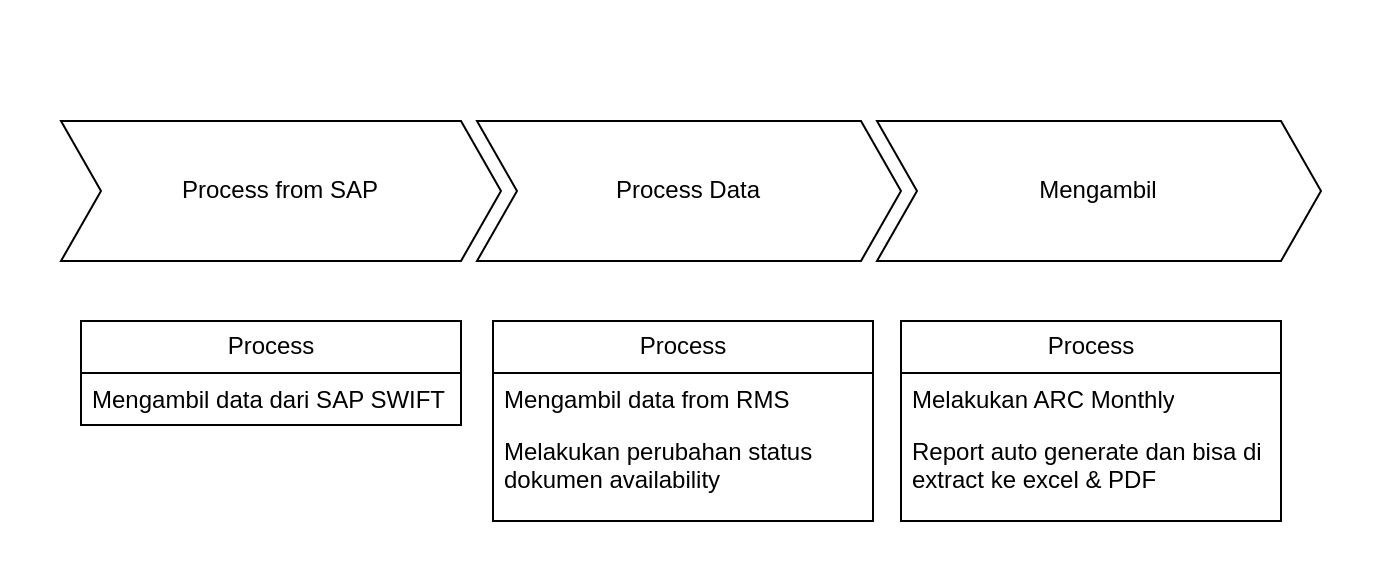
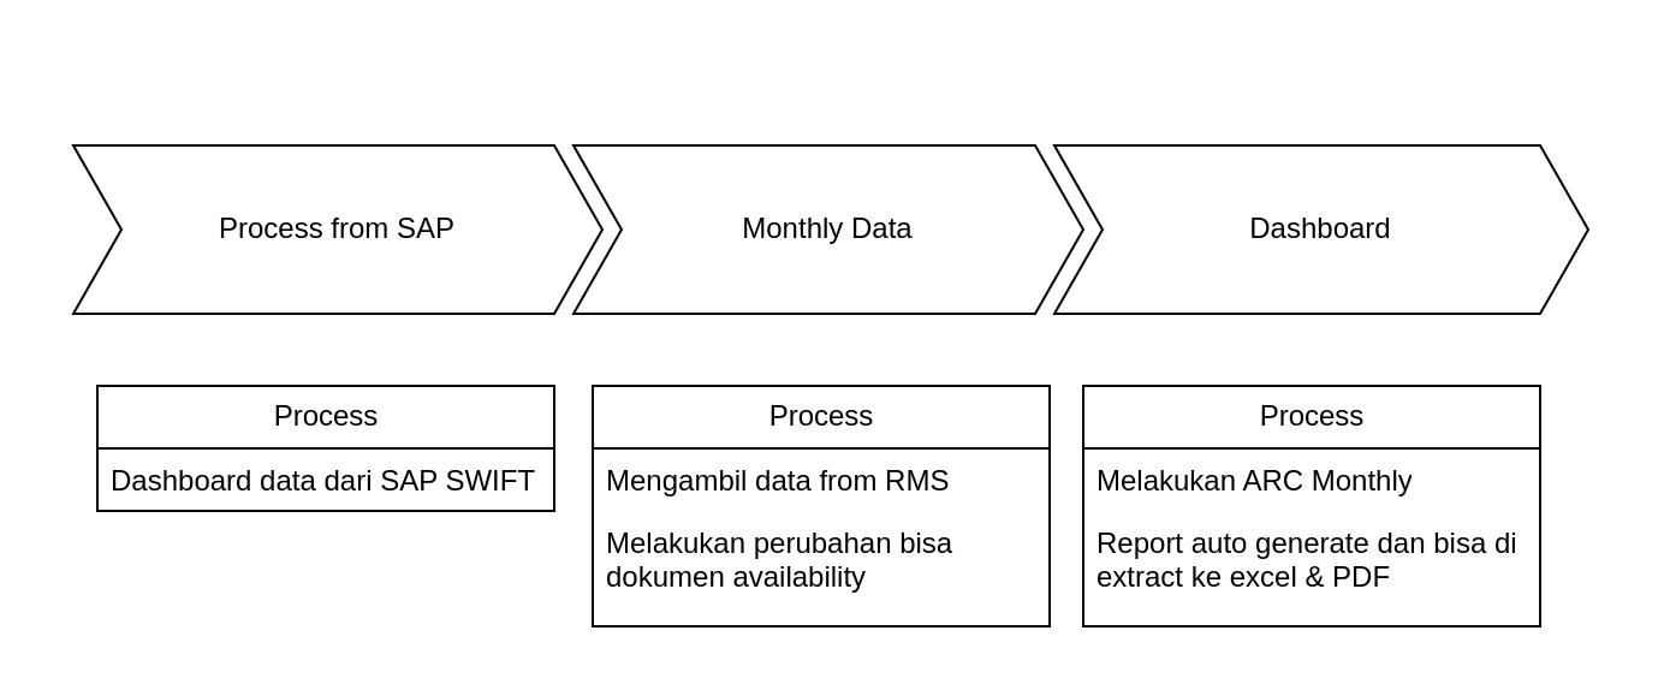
  <mxCell id="0" />
  <mxCell id="1" parent="0" />
  <mxCell id="2" value="Process" style="swimlane;fontStyle=0;childLayout=stackLayout;horizontal=1;startSize=26;fillColor=none;horizontalStack=0;resizeParent=1;resizeParentMax=0;resizeLast=0;collapsible=1;marginBottom=0;html=1;strokeColor=default;fontFamily=Helvetica;fontSize=12;fontColor=default;" vertex="1" parent="1"><mxGeometry x="40" y="160" width="190" height="52" as="geometry" /></mxCell>
- <mxCell id="3" value="Mengambil data dari SAP SWIFT" style="text;strokeColor=none;fillColor=none;align=left;verticalAlign=top;spacingLeft=4;spacingRight=4;overflow=hidden;rotatable=0;points=[[0,0.5],[1,0.5]];portConstraint=eastwest;whiteSpace=wrap;html=1;fontFamily=Helvetica;fontSize=12;fontColor=default;startSize=30;" vertex="1" parent="2"><mxGeometry y="26" width="190" height="26" as="geometry" /></mxCell>
+ <mxCell id="3" value="Dashboard data dari SAP SWIFT" style="text;strokeColor=none;fillColor=none;align=left;verticalAlign=top;spacingLeft=4;spacingRight=4;overflow=hidden;rotatable=0;points=[[0,0.5],[1,0.5]];portConstraint=eastwest;whiteSpace=wrap;html=1;fontFamily=Helvetica;fontSize=12;fontColor=default;startSize=30;" vertex="1" parent="2"><mxGeometry y="26" width="190" height="26" as="geometry" /></mxCell>
  <mxCell id="4" value="" style="swimlane;childLayout=stackLayout;horizontal=1;fillColor=none;horizontalStack=1;resizeParent=1;resizeParentMax=0;resizeLast=0;collapsible=0;strokeColor=none;stackBorder=10;stackSpacing=-12;resizable=1;align=center;points=[];whiteSpace=wrap;html=1;fontFamily=Helvetica;fontSize=12;fontColor=default;startSize=30;" vertex="1" parent="1"><mxGeometry x="20" y="20" width="650" height="120" as="geometry" /></mxCell>
  <mxCell id="5" value="Process from SAP" style="shape=step;perimeter=stepPerimeter;fixedSize=1;points=[];whiteSpace=wrap;html=1;strokeColor=default;fontFamily=Helvetica;fontSize=12;fontColor=default;startSize=30;fillColor=default;" vertex="1" parent="4"><mxGeometry x="10" y="40" width="220" height="70" as="geometry" /></mxCell>
- <mxCell id="6" value="Process Data" style="shape=step;perimeter=stepPerimeter;fixedSize=1;points=[];whiteSpace=wrap;html=1;strokeColor=default;fontFamily=Helvetica;fontSize=12;fontColor=default;startSize=30;fillColor=default;" vertex="1" parent="4"><mxGeometry x="218" y="40" width="212" height="70" as="geometry" /></mxCell>
- <mxCell id="7" value="Mengambil" style="shape=step;perimeter=stepPerimeter;fixedSize=1;points=[];whiteSpace=wrap;html=1;strokeColor=default;fontFamily=Helvetica;fontSize=12;fontColor=default;startSize=30;fillColor=default;" vertex="1" parent="4"><mxGeometry x="418" y="40" width="222" height="70" as="geometry" /></mxCell>
+ <mxCell id="6" value="Monthly Data" style="shape=step;perimeter=stepPerimeter;fixedSize=1;points=[];whiteSpace=wrap;html=1;strokeColor=default;fontFamily=Helvetica;fontSize=12;fontColor=default;startSize=30;fillColor=default;" vertex="1" parent="4"><mxGeometry x="218" y="40" width="212" height="70" as="geometry" /></mxCell>
+ <mxCell id="7" value="Dashboard" style="shape=step;perimeter=stepPerimeter;fixedSize=1;points=[];whiteSpace=wrap;html=1;strokeColor=default;fontFamily=Helvetica;fontSize=12;fontColor=default;startSize=30;fillColor=default;" vertex="1" parent="4"><mxGeometry x="418" y="40" width="222" height="70" as="geometry" /></mxCell>
  <mxCell id="8" value="Process" style="swimlane;fontStyle=0;childLayout=stackLayout;horizontal=1;startSize=26;fillColor=none;horizontalStack=0;resizeParent=1;resizeParentMax=0;resizeLast=0;collapsible=1;marginBottom=0;html=1;strokeColor=default;fontFamily=Helvetica;fontSize=12;fontColor=default;" vertex="1" parent="1"><mxGeometry x="246" y="160" width="190" height="100" as="geometry" /></mxCell>
  <mxCell id="9" value="Mengambil data from RMS" style="text;strokeColor=none;fillColor=none;align=left;verticalAlign=top;spacingLeft=4;spacingRight=4;overflow=hidden;rotatable=0;points=[[0,0.5],[1,0.5]];portConstraint=eastwest;whiteSpace=wrap;html=1;fontFamily=Helvetica;fontSize=12;fontColor=default;startSize=30;" vertex="1" parent="8"><mxGeometry y="26" width="190" height="26" as="geometry" /></mxCell>
- <mxCell id="10" value="Melakukan perubahan status dokumen availability" style="text;strokeColor=none;fillColor=none;align=left;verticalAlign=top;spacingLeft=4;spacingRight=4;overflow=hidden;rotatable=0;points=[[0,0.5],[1,0.5]];portConstraint=eastwest;whiteSpace=wrap;html=1;fontFamily=Helvetica;fontSize=12;fontColor=default;startSize=30;" vertex="1" parent="8"><mxGeometry y="52" width="190" height="48" as="geometry" /></mxCell>
+ <mxCell id="10" value="Melakukan perubahan bisa dokumen availability" style="text;strokeColor=none;fillColor=none;align=left;verticalAlign=top;spacingLeft=4;spacingRight=4;overflow=hidden;rotatable=0;points=[[0,0.5],[1,0.5]];portConstraint=eastwest;whiteSpace=wrap;html=1;fontFamily=Helvetica;fontSize=12;fontColor=default;startSize=30;" vertex="1" parent="8"><mxGeometry y="52" width="190" height="48" as="geometry" /></mxCell>
  <mxCell id="11" value="Process" style="swimlane;fontStyle=0;childLayout=stackLayout;horizontal=1;startSize=26;fillColor=none;horizontalStack=0;resizeParent=1;resizeParentMax=0;resizeLast=0;collapsible=1;marginBottom=0;html=1;strokeColor=default;fontFamily=Helvetica;fontSize=12;fontColor=default;" vertex="1" parent="1"><mxGeometry x="450" y="160" width="190" height="100" as="geometry" /></mxCell>
  <mxCell id="12" value="Melakukan ARC Monthly" style="text;strokeColor=none;fillColor=none;align=left;verticalAlign=top;spacingLeft=4;spacingRight=4;overflow=hidden;rotatable=0;points=[[0,0.5],[1,0.5]];portConstraint=eastwest;whiteSpace=wrap;html=1;fontFamily=Helvetica;fontSize=12;fontColor=default;startSize=30;" vertex="1" parent="11"><mxGeometry y="26" width="190" height="26" as="geometry" /></mxCell>
  <mxCell id="13" value="Report auto generate dan bisa di extract ke excel &amp;amp; PDF" style="text;strokeColor=none;fillColor=none;align=left;verticalAlign=top;spacingLeft=4;spacingRight=4;overflow=hidden;rotatable=0;points=[[0,0.5],[1,0.5]];portConstraint=eastwest;whiteSpace=wrap;html=1;fontFamily=Helvetica;fontSize=12;fontColor=default;startSize=30;" vertex="1" parent="11"><mxGeometry y="52" width="190" height="48" as="geometry" /></mxCell>
